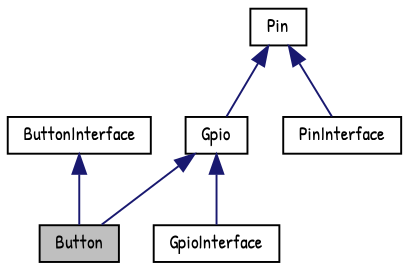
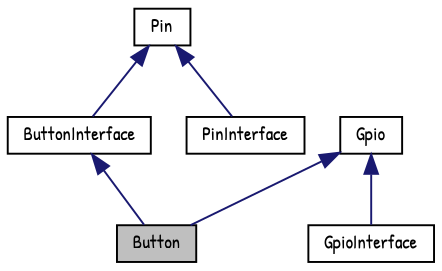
  digraph {
    fontname="Patrick Hand"
    node [color=black fillcolor=white fontname="Patrick Hand" fontsize=10 shape=record style=filled]
    edge [color=midnightblue dir=back fontname="Patrick Hand" fontsize=10 labelfontname=Helvetica labelfontsize=10 style=solid]
    n1 [fillcolor=grey75 fontcolor=black height=0.2 label=Button width=0.4]
    n2 [height=0.2 label=ButtonInterface width=0.4]
    n3 [height=0.2 label=Gpio width=0.4]
    n4 [height=0.2 label=GpioInterface width=0.4]
    n5 [height=0.2 label=Pin width=0.4]
    n6 [height=0.2 label=PinInterface width=0.4]
    n2 -> n1
    n3 -> n1
    n3 -> n4
-   n5 -> n3
+   n5 -> n2
    n5 -> n6
  }
